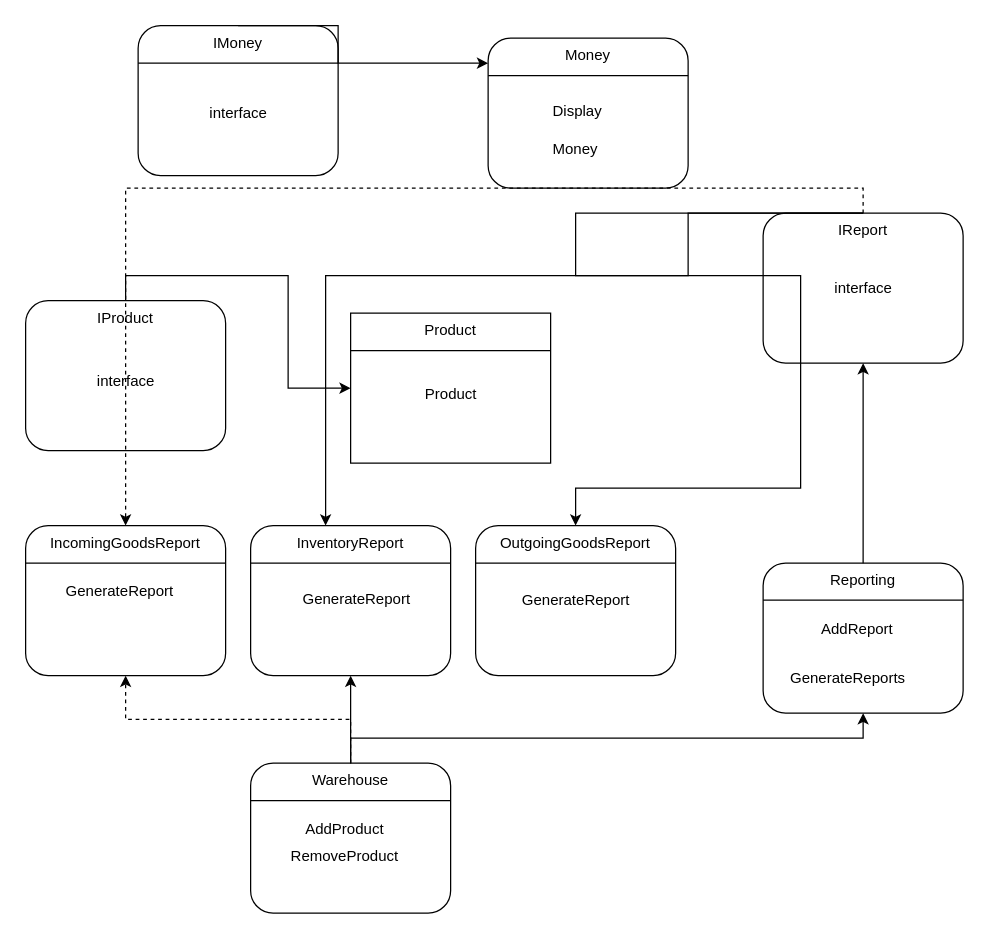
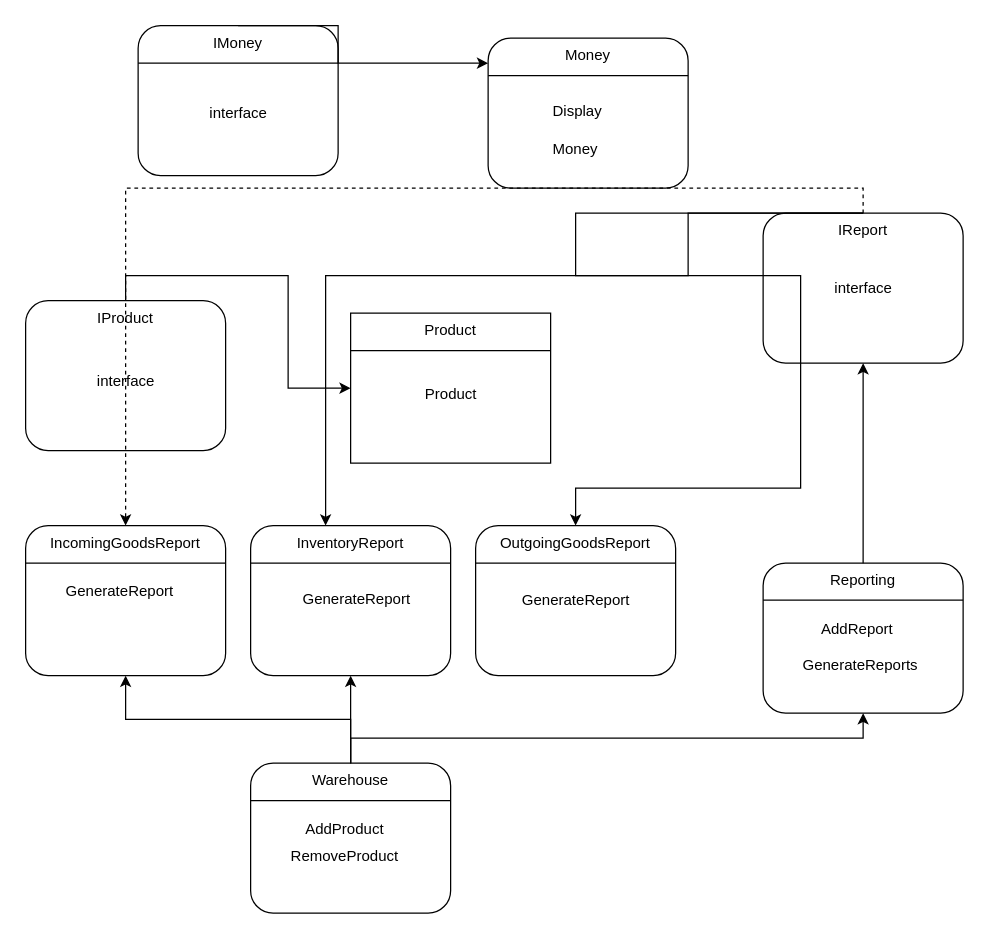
  <mxCell id="0" />
  <mxCell id="1" parent="0" />
  <mxCell id="2" value="" style="group" parent="1" vertex="1" connectable="0"><mxGeometry x="20" y="60" width="160" height="120" as="geometry" /></mxCell>
  <mxCell id="3" value="IMoney" style="group;strokeColor=default;fillColor=none;rounded=1;" parent="1" vertex="1" connectable="0"><mxGeometry x="110" y="20" width="160" height="120" as="geometry" /></mxCell>
  <mxCell id="4" value="Money" style="group;strokeColor=default;fillColor=none;rounded=1;" parent="1" vertex="1" connectable="0"><mxGeometry x="390" y="30" width="160" height="120" as="geometry" /></mxCell>
  <mxCell id="5" value="IProduct" style="group;strokeColor=default;fillColor=none;rounded=1;" parent="1" vertex="1" connectable="0"><mxGeometry x="20" y="240" width="160" height="120" as="geometry" /></mxCell>
  <mxCell id="6" value="Product" style="group;strokeColor=default;" parent="1" vertex="1" connectable="0"><mxGeometry x="280" y="250" width="160" height="120" as="geometry" /></mxCell>
  <mxCell id="7" value="IReport" style="group;strokeColor=default;fillColor=none;rounded=1;" parent="1" vertex="1" connectable="0"><mxGeometry x="610" y="170" width="160" height="120" as="geometry" /></mxCell>
  <mxCell id="8" value="IncomingGoodsReport" style="group;strokeColor=default;fillColor=none;rounded=1;" parent="1" vertex="1" connectable="0"><mxGeometry x="20" y="420" width="160" height="120" as="geometry" /></mxCell>
  <mxCell id="9" value="InventoryReport" style="group;strokeColor=default;fillColor=none;rounded=1;" parent="1" vertex="1" connectable="0"><mxGeometry x="200" y="420" width="160" height="120" as="geometry" /></mxCell>
  <mxCell id="10" value="OutgoingGoodsReport" style="group;strokeColor=default;fillColor=none;rounded=1;" parent="1" vertex="1" connectable="0"><mxGeometry x="380" y="420" width="160" height="120" as="geometry" /></mxCell>
  <mxCell id="11" value="Warehouse" style="group;strokeColor=default;fillColor=none;rounded=1;" parent="1" vertex="1" connectable="0"><mxGeometry x="200" y="610" width="160" height="120" as="geometry" /></mxCell>
  <mxCell id="12" value="Reporting" style="group;strokeColor=default;fillColor=none;rounded=1;" parent="1" vertex="1" connectable="0"><mxGeometry x="610" y="450" width="160" height="120" as="geometry" /></mxCell>
  <mxCell id="13" style="edgeStyle=orthogonalEdgeStyle;rounded=0;orthogonalLoop=1;jettySize=auto;html=1;exitX=0.5;exitY=0;exitDx=0;exitDy=0;" parent="1" source="3" edge="1"><mxGeometry relative="1" as="geometry"><mxPoint x="390" y="50" as="targetPoint" /><Array as="points"><mxPoint x="270" y="20" /><mxPoint x="270" y="50" /><mxPoint x="390" y="50" /></Array></mxGeometry></mxCell>
  <mxCell id="14" style="edgeStyle=orthogonalEdgeStyle;rounded=0;orthogonalLoop=1;jettySize=auto;html=1;exitX=0.5;exitY=0;exitDx=0;exitDy=0;" parent="1" source="5" target="6" edge="1"><mxGeometry relative="1" as="geometry" /></mxCell>
  <mxCell id="15" style="edgeStyle=orthogonalEdgeStyle;rounded=0;orthogonalLoop=1;jettySize=auto;html=1;exitX=0.5;exitY=0;exitDx=0;exitDy=0;dashed=1;" parent="1" source="7" target="8" edge="1"><mxGeometry relative="1" as="geometry" /></mxCell>
  <mxCell id="16" style="edgeStyle=orthogonalEdgeStyle;rounded=0;orthogonalLoop=1;jettySize=auto;html=1;exitX=0.5;exitY=0;exitDx=0;exitDy=0;" parent="1" source="7" target="9" edge="1"><mxGeometry relative="1" as="geometry"><Array as="points"><mxPoint x="550" y="220" /><mxPoint x="260" y="220" /></Array></mxGeometry></mxCell>
  <mxCell id="17" style="edgeStyle=orthogonalEdgeStyle;rounded=0;orthogonalLoop=1;jettySize=auto;html=1;exitX=0.5;exitY=0;exitDx=0;exitDy=0;" parent="1" source="7" target="10" edge="1"><mxGeometry relative="1" as="geometry"><Array as="points"><mxPoint x="460" y="220" /><mxPoint x="640" y="220" /><mxPoint x="640" y="390" /><mxPoint x="460" y="390" /></Array></mxGeometry></mxCell>
- <mxCell id="18" style="edgeStyle=orthogonalEdgeStyle;rounded=0;orthogonalLoop=1;jettySize=auto;html=1;exitX=0.5;exitY=0;exitDx=0;exitDy=0;dashed=1;" parent="1" source="11" target="8" edge="1"><mxGeometry relative="1" as="geometry" /></mxCell>
+ <mxCell id="18" style="edgeStyle=orthogonalEdgeStyle;rounded=0;orthogonalLoop=1;jettySize=auto;html=1;exitX=0.5;exitY=0;exitDx=0;exitDy=0;" parent="1" source="11" target="8" edge="1"><mxGeometry relative="1" as="geometry" /></mxCell>
  <mxCell id="19" style="edgeStyle=orthogonalEdgeStyle;rounded=0;orthogonalLoop=1;jettySize=auto;html=1;exitX=0.5;exitY=0;exitDx=0;exitDy=0;" parent="1" source="11" target="9" edge="1"><mxGeometry relative="1" as="geometry" /></mxCell>
  <mxCell id="20" style="edgeStyle=orthogonalEdgeStyle;rounded=0;orthogonalLoop=1;jettySize=auto;html=1;exitX=0.5;exitY=0;exitDx=0;exitDy=0;" parent="1" source="11" target="12" edge="1"><mxGeometry relative="1" as="geometry" /></mxCell>
  <mxCell id="21" style="edgeStyle=orthogonalEdgeStyle;rounded=0;orthogonalLoop=1;jettySize=auto;html=1;exitX=0.5;exitY=0;exitDx=0;exitDy=0;" parent="1" source="12" target="7" edge="1"><mxGeometry relative="1" as="geometry" /></mxCell>
  <mxCell id="22" value="interface" style="text;html=1;align=center;verticalAlign=middle;resizable=0;points=[];autosize=1;strokeColor=none;fillColor=none;" vertex="1" parent="1"><mxGeometry x="155" y="75" width="70" height="30" as="geometry" /></mxCell>
  <mxCell id="23" value="interface" style="text;html=1;align=center;verticalAlign=middle;resizable=0;points=[];autosize=1;strokeColor=none;fillColor=none;" vertex="1" parent="1"><mxGeometry x="65" y="290" width="70" height="30" as="geometry" /></mxCell>
  <mxCell id="24" value="interface" style="text;html=1;align=center;verticalAlign=middle;resizable=0;points=[];autosize=1;strokeColor=none;fillColor=none;" vertex="1" parent="1"><mxGeometry x="655" y="215" width="70" height="30" as="geometry" /></mxCell>
  <mxCell id="25" value="" style="endArrow=none;html=1;rounded=0;" edge="1" parent="1"><mxGeometry width="50" height="50" relative="1" as="geometry"><mxPoint x="200" y="450" as="sourcePoint" /><mxPoint x="360" y="450" as="targetPoint" /></mxGeometry></mxCell>
  <mxCell id="26" value="" style="endArrow=none;html=1;rounded=0;" edge="1" parent="1"><mxGeometry width="50" height="50" relative="1" as="geometry"><mxPoint x="20" y="450" as="sourcePoint" /><mxPoint x="180" y="450" as="targetPoint" /></mxGeometry></mxCell>
  <mxCell id="27" value="" style="endArrow=none;html=1;rounded=0;" edge="1" parent="1"><mxGeometry width="50" height="50" relative="1" as="geometry"><mxPoint x="380" y="450" as="sourcePoint" /><mxPoint x="540" y="450" as="targetPoint" /></mxGeometry></mxCell>
  <mxCell id="28" value="" style="endArrow=none;html=1;rounded=0;" edge="1" parent="1"><mxGeometry width="50" height="50" relative="1" as="geometry"><mxPoint x="610" y="479.58" as="sourcePoint" /><mxPoint x="770" y="479.58" as="targetPoint" /></mxGeometry></mxCell>
  <mxCell id="29" value="" style="endArrow=none;html=1;rounded=0;" edge="1" parent="1"><mxGeometry width="50" height="50" relative="1" as="geometry"><mxPoint x="280" y="280" as="sourcePoint" /><mxPoint x="440" y="280" as="targetPoint" /></mxGeometry></mxCell>
  <mxCell id="30" value="" style="endArrow=none;html=1;rounded=0;" edge="1" parent="1"><mxGeometry width="50" height="50" relative="1" as="geometry"><mxPoint x="390" y="60" as="sourcePoint" /><mxPoint x="550" y="60" as="targetPoint" /></mxGeometry></mxCell>
  <mxCell id="31" value="" style="endArrow=none;html=1;rounded=0;" edge="1" parent="1"><mxGeometry width="50" height="50" relative="1" as="geometry"><mxPoint x="110" y="50" as="sourcePoint" /><mxPoint x="270" y="50" as="targetPoint" /></mxGeometry></mxCell>
  <mxCell id="32" value="" style="endArrow=none;html=1;rounded=0;" edge="1" parent="1"><mxGeometry width="50" height="50" relative="1" as="geometry"><mxPoint x="200" y="640" as="sourcePoint" /><mxPoint x="360" y="640" as="targetPoint" /></mxGeometry></mxCell>
  <mxCell id="33" value="AddProduct" style="text;html=1;align=center;verticalAlign=middle;resizable=0;points=[];autosize=1;strokeColor=none;fillColor=none;" vertex="1" parent="1"><mxGeometry x="230" y="648" width="90" height="30" as="geometry" /></mxCell>
  <mxCell id="34" value="RemoveProduct" style="text;html=1;align=center;verticalAlign=middle;resizable=0;points=[];autosize=1;strokeColor=none;fillColor=none;" vertex="1" parent="1"><mxGeometry x="220" y="670" width="110" height="30" as="geometry" /></mxCell>
  <mxCell id="35" value="GenerateReport" style="text;html=1;align=center;verticalAlign=middle;resizable=0;points=[];autosize=1;strokeColor=none;fillColor=none;" vertex="1" parent="1"><mxGeometry x="40" y="458" width="110" height="30" as="geometry" /></mxCell>
  <mxCell id="36" value="Product" style="text;html=1;align=center;verticalAlign=middle;resizable=0;points=[];autosize=1;strokeColor=none;fillColor=none;" vertex="1" parent="1"><mxGeometry x="330" y="300" width="60" height="30" as="geometry" /></mxCell>
  <mxCell id="37" value="AddReport" style="text;html=1;align=center;verticalAlign=middle;resizable=0;points=[];autosize=1;strokeColor=none;fillColor=none;" vertex="1" parent="1"><mxGeometry x="645" y="488" width="80" height="30" as="geometry" /></mxCell>
- <mxCell id="38" value="GenerateReports" style="text;whiteSpace=wrap;" vertex="1" parent="1"><mxGeometry x="630" y="528" width="130" height="40" as="geometry" /></mxCell>
+ <mxCell id="38" value="GenerateReports" style="text;whiteSpace=wrap;" vertex="1" parent="1"><mxGeometry x="640" y="518" width="130" height="40" as="geometry" /></mxCell>
  <mxCell id="39" value="Display" style="text;whiteSpace=wrap;" vertex="1" parent="1"><mxGeometry x="440" y="75" width="70" height="40" as="geometry" /></mxCell>
  <mxCell id="40" value="Money" style="text;whiteSpace=wrap;" vertex="1" parent="1"><mxGeometry x="440" y="105" width="70" height="40" as="geometry" /></mxCell>
  <mxCell id="41" value="GenerateReport" style="text;html=1;align=center;verticalAlign=middle;resizable=0;points=[];autosize=1;strokeColor=none;fillColor=none;" vertex="1" parent="1"><mxGeometry x="405" y="465" width="110" height="30" as="geometry" /></mxCell>
  <mxCell id="42" value="GenerateReport" style="text;whiteSpace=wrap;" vertex="1" parent="1"><mxGeometry x="240" y="465" width="120" height="40" as="geometry" /></mxCell>
